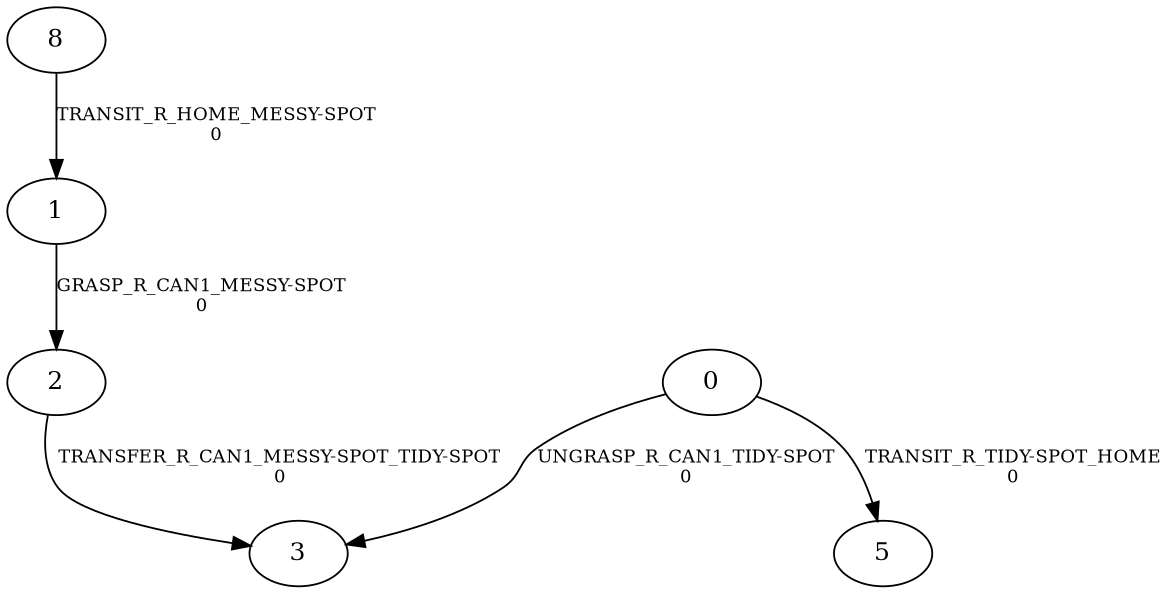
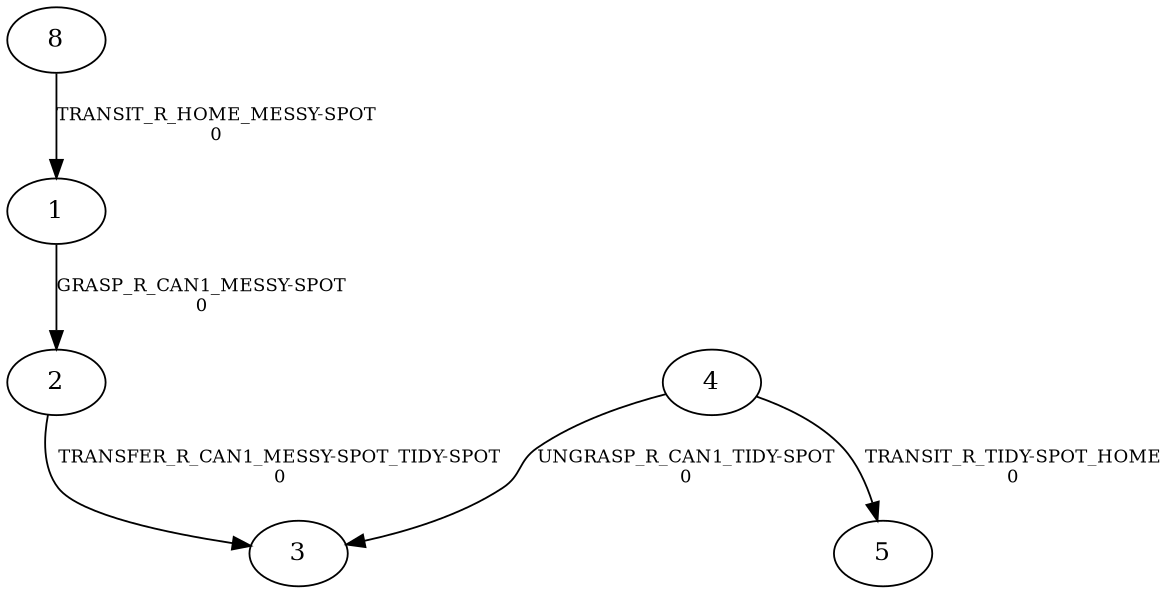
  digraph {
    edge [fontsize=10]
    n1 [label=8]
    1
    2
    3
-   4 [label=0]
+   4
    5
    n1 -> 1 [label="TRANSIT_R_HOME_MESSY-SPOT\n0"]
    1 -> 2 [label="GRASP_R_CAN1_MESSY-SPOT\n0"]
    2 -> 3 [label="TRANSFER_R_CAN1_MESSY-SPOT_TIDY-SPOT\n0"]
    4 -> 3 [label="UNGRASP_R_CAN1_TIDY-SPOT\n0"]
    4 -> 5 [label="TRANSIT_R_TIDY-SPOT_HOME\n0"]
  }
